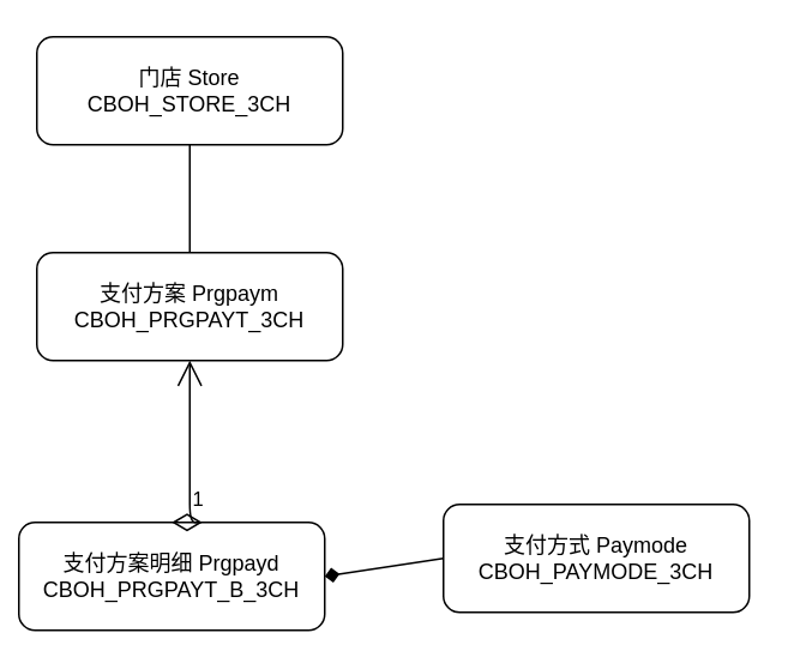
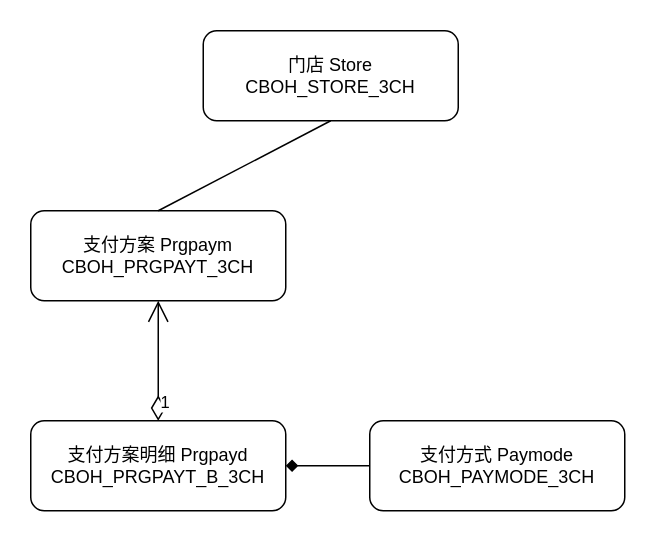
  <mxCell id="0" />
  <mxCell id="1" parent="0" />
  <mxCell id="2" value="支付方案 Prgpaym&lt;br&gt;CBOH_PRGPAYT_3CH" style="rounded=1;whiteSpace=wrap;html=1;" vertex="1" parent="1"><mxGeometry x="20" y="140" width="170" height="60" as="geometry" /></mxCell>
- <mxCell id="3" value="支付方案明细 Prgpayd&lt;br&gt;CBOH_PRGPAYT_B_3CH" style="rounded=1;whiteSpace=wrap;html=1;" vertex="1" parent="1"><mxGeometry x="10" y="290" width="170" height="60" as="geometry" /></mxCell>
+ <mxCell id="3" value="支付方案明细 Prgpayd&lt;br&gt;CBOH_PRGPAYT_B_3CH" style="rounded=1;whiteSpace=wrap;html=1;" vertex="1" parent="1"><mxGeometry x="20" y="280" width="170" height="60" as="geometry" /></mxCell>
  <mxCell id="4" value="支付方式 Paymode&lt;br&gt;CBOH_PAYMODE_3CH" style="rounded=1;whiteSpace=wrap;html=1;" vertex="1" parent="1"><mxGeometry x="246" y="280" width="170" height="60" as="geometry" /></mxCell>
  <mxCell id="5" value="" style="endArrow=diamond;html=1;entryX=1;entryY=0.5;entryDx=0;entryDy=0;exitX=0;exitY=0.5;exitDx=0;exitDy=0;" edge="1" parent="1" source="4" target="3"><mxGeometry width="50" height="50" relative="1" as="geometry"><mxPoint x="151" y="174.777" as="sourcePoint" /><mxPoint x="-101" y="100" as="targetPoint" /></mxGeometry></mxCell>
  <mxCell id="6" value="1" style="endArrow=open;html=1;endSize=12;startArrow=diamondThin;startSize=14;startFill=0;edgeStyle=orthogonalEdgeStyle;align=left;verticalAlign=bottom;exitX=0.5;exitY=0;exitDx=0;exitDy=0;entryX=0.5;entryY=1;entryDx=0;entryDy=0;" edge="1" parent="1" source="3" target="2"><mxGeometry x="0.072" y="40" relative="1" as="geometry"><mxPoint x="-45.4" y="297.18" as="sourcePoint" /><mxPoint x="-45" y="250" as="targetPoint" /><Array as="points"><mxPoint x="105" y="250" /><mxPoint x="105" y="250" /></Array><mxPoint x="40" y="40" as="offset" /></mxGeometry></mxCell>
- <mxCell id="7" value="门店 Store&lt;br&gt;CBOH_STORE_3CH" style="rounded=1;whiteSpace=wrap;html=1;" vertex="1" parent="1"><mxGeometry x="20" y="20" width="170" height="60" as="geometry" /></mxCell>
+ <mxCell id="7" value="门店 Store&lt;br&gt;CBOH_STORE_3CH" style="rounded=1;whiteSpace=wrap;html=1;" vertex="1" parent="1"><mxGeometry x="135" y="20" width="170" height="60" as="geometry" /></mxCell>
  <mxCell id="8" value="" style="endArrow=none;html=1;entryX=0.5;entryY=0;entryDx=0;entryDy=0;exitX=0.5;exitY=1;exitDx=0;exitDy=0;" edge="1" parent="1" source="7" target="2"><mxGeometry width="50" height="50" relative="1" as="geometry"><mxPoint x="30" y="320" as="sourcePoint" /><mxPoint x="-44" y="320" as="targetPoint" /><Array as="points" /></mxGeometry></mxCell>
